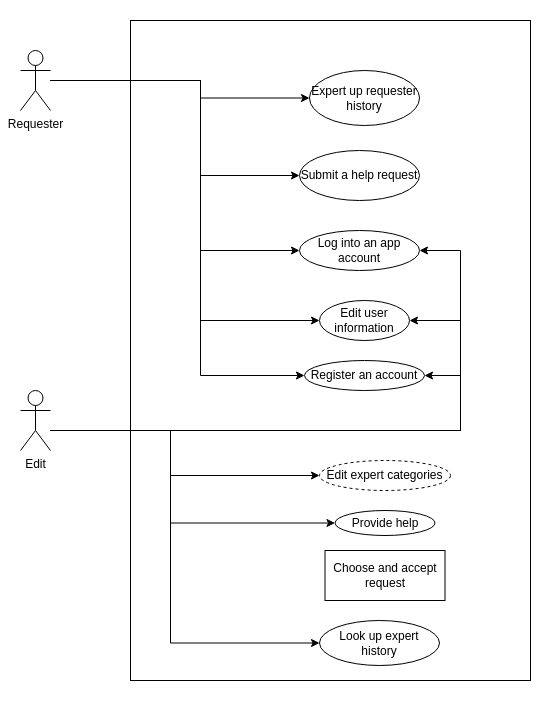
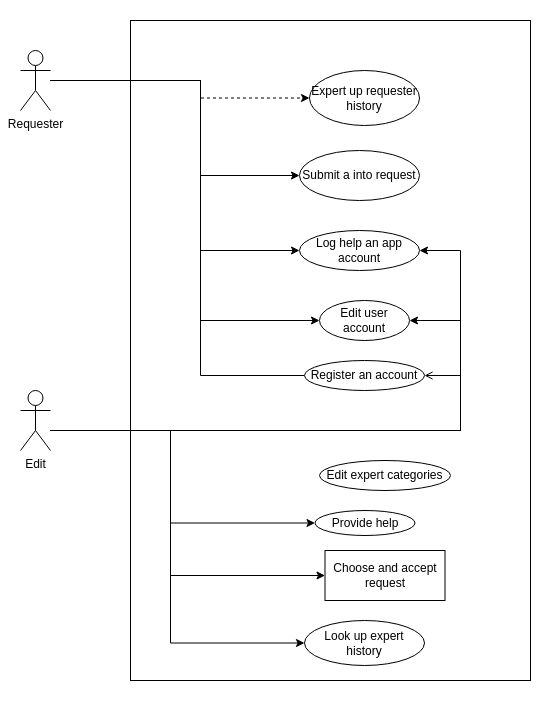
  <mxCell id="0" />
  <mxCell id="1" parent="0" />
  <mxCell id="2" value="" style="rounded=0;whiteSpace=wrap;html=1;" parent="1" vertex="1"><mxGeometry x="130" y="20" width="400" height="660" as="geometry" /></mxCell>
- <mxCell id="3" style="edgeStyle=orthogonalEdgeStyle;rounded=0;orthogonalLoop=1;jettySize=auto;html=1;entryX=0;entryY=0.5;entryDx=0;entryDy=0;" parent="1" source="8" target="23" edge="1"><mxGeometry relative="1" as="geometry"><Array as="points"><mxPoint x="200" y="80" /><mxPoint x="200" y="98" /></Array></mxGeometry></mxCell>
+ <mxCell id="3" style="edgeStyle=orthogonalEdgeStyle;rounded=0;orthogonalLoop=1;jettySize=auto;html=1;entryX=0;entryY=0.5;entryDx=0;entryDy=0;dashed=1;" parent="1" source="8" target="23" edge="1"><mxGeometry relative="1" as="geometry"><Array as="points"><mxPoint x="200" y="80" /><mxPoint x="200" y="98" /></Array></mxGeometry></mxCell>
  <mxCell id="4" style="edgeStyle=orthogonalEdgeStyle;rounded=0;orthogonalLoop=1;jettySize=auto;html=1;entryX=0;entryY=0.5;entryDx=0;entryDy=0;" parent="1" source="8" target="18" edge="1"><mxGeometry relative="1" as="geometry"><Array as="points"><mxPoint x="200" y="80" /><mxPoint x="200" y="250" /></Array></mxGeometry></mxCell>
  <mxCell id="5" style="edgeStyle=orthogonalEdgeStyle;rounded=0;orthogonalLoop=1;jettySize=auto;html=1;entryX=0;entryY=0.5;entryDx=0;entryDy=0;" parent="1" source="8" target="17" edge="1"><mxGeometry relative="1" as="geometry"><Array as="points"><mxPoint x="200" y="80" /><mxPoint x="200" y="320" /></Array></mxGeometry></mxCell>
  <mxCell id="6" style="edgeStyle=orthogonalEdgeStyle;rounded=0;orthogonalLoop=1;jettySize=auto;html=1;entryX=0;entryY=0.5;entryDx=0;entryDy=0;" parent="1" source="8" target="20" edge="1"><mxGeometry relative="1" as="geometry"><Array as="points"><mxPoint x="200" y="80" /><mxPoint x="200" y="175" /></Array></mxGeometry></mxCell>
- <mxCell id="7" style="edgeStyle=orthogonalEdgeStyle;rounded=0;orthogonalLoop=1;jettySize=auto;html=1;entryX=0;entryY=0.5;entryDx=0;entryDy=0;" parent="1" source="8" target="25" edge="1"><mxGeometry relative="1" as="geometry"><Array as="points"><mxPoint x="200" y="80" /><mxPoint x="200" y="375" /></Array></mxGeometry></mxCell>
+ <mxCell id="7" style="edgeStyle=orthogonalEdgeStyle;rounded=0;orthogonalLoop=1;jettySize=auto;html=1;entryX=0;entryY=0.5;entryDx=0;entryDy=0;endArrow=none;" parent="1" source="8" target="25" edge="1"><mxGeometry relative="1" as="geometry"><Array as="points"><mxPoint x="200" y="80" /><mxPoint x="200" y="375" /></Array></mxGeometry></mxCell>
  <mxCell id="8" value="Requester" style="shape=umlActor;verticalLabelPosition=bottom;verticalAlign=top;html=1;outlineConnect=0;" parent="1" vertex="1"><mxGeometry x="20" y="50" width="30" height="60" as="geometry" /></mxCell>
+ <mxCell id="9" style="edgeStyle=orthogonalEdgeStyle;rounded=0;orthogonalLoop=1;jettySize=auto;html=1;entryX=0;entryY=0.5;entryDx=0;entryDy=0;" parent="1" source="16" target="21" edge="1"><mxGeometry relative="1" as="geometry"><Array as="points"><mxPoint x="170" y="430" /><mxPoint x="170" y="575" /></Array></mxGeometry></mxCell>
  <mxCell id="10" style="edgeStyle=orthogonalEdgeStyle;rounded=0;orthogonalLoop=1;jettySize=auto;html=1;entryX=0;entryY=0.5;entryDx=0;entryDy=0;" parent="1" source="16" target="22" edge="1"><mxGeometry relative="1" as="geometry"><Array as="points"><mxPoint x="170" y="430" /><mxPoint x="170" y="523" /></Array></mxGeometry></mxCell>
  <mxCell id="11" style="edgeStyle=orthogonalEdgeStyle;rounded=0;orthogonalLoop=1;jettySize=auto;html=1;entryX=1;entryY=0.5;entryDx=0;entryDy=0;" parent="1" source="16" target="17" edge="1"><mxGeometry relative="1" as="geometry"><Array as="points"><mxPoint x="460" y="430" /><mxPoint x="460" y="320" /></Array></mxGeometry></mxCell>
  <mxCell id="12" style="edgeStyle=orthogonalEdgeStyle;rounded=0;orthogonalLoop=1;jettySize=auto;html=1;entryX=1;entryY=0.5;entryDx=0;entryDy=0;" parent="1" source="16" target="18" edge="1"><mxGeometry relative="1" as="geometry"><Array as="points"><mxPoint x="460" y="430" /><mxPoint x="460" y="250" /></Array></mxGeometry></mxCell>
  <mxCell id="13" style="edgeStyle=orthogonalEdgeStyle;rounded=0;orthogonalLoop=1;jettySize=auto;html=1;entryX=0;entryY=0.5;entryDx=0;entryDy=0;" parent="1" source="16" target="24" edge="1"><mxGeometry relative="1" as="geometry"><Array as="points"><mxPoint x="170" y="430" /><mxPoint x="170" y="643" /></Array></mxGeometry></mxCell>
- <mxCell id="14" style="edgeStyle=orthogonalEdgeStyle;rounded=0;orthogonalLoop=1;jettySize=auto;html=1;entryX=1;entryY=0.5;entryDx=0;entryDy=0;" parent="1" source="16" target="25" edge="1"><mxGeometry relative="1" as="geometry"><Array as="points"><mxPoint x="460" y="430" /><mxPoint x="460" y="375" /></Array></mxGeometry></mxCell>
- <mxCell id="15" style="edgeStyle=orthogonalEdgeStyle;rounded=0;orthogonalLoop=1;jettySize=auto;html=1;entryX=0;entryY=0.5;entryDx=0;entryDy=0;" parent="1" source="16" target="19" edge="1"><mxGeometry relative="1" as="geometry"><Array as="points"><mxPoint x="170" y="430" /><mxPoint x="170" y="475" /></Array></mxGeometry></mxCell>
+ <mxCell id="14" style="edgeStyle=orthogonalEdgeStyle;rounded=0;orthogonalLoop=1;jettySize=auto;html=1;entryX=1;entryY=0.5;entryDx=0;entryDy=0;endArrow=open;" parent="1" source="16" target="25" edge="1"><mxGeometry relative="1" as="geometry"><Array as="points"><mxPoint x="460" y="430" /><mxPoint x="460" y="375" /></Array></mxGeometry></mxCell>
  <mxCell id="16" value="Edit" style="shape=umlActor;verticalLabelPosition=bottom;verticalAlign=top;html=1;outlineConnect=0;" parent="1" vertex="1"><mxGeometry x="20" y="390" width="30" height="60" as="geometry" /></mxCell>
- <mxCell id="17" value="Edit user information" style="ellipse;whiteSpace=wrap;html=1;" parent="1" vertex="1"><mxGeometry x="319" y="300" width="90" height="40" as="geometry" /></mxCell>
- <mxCell id="18" value="Log into an app account" style="ellipse;whiteSpace=wrap;html=1;" parent="1" vertex="1"><mxGeometry x="299" y="230" width="120" height="40" as="geometry" /></mxCell>
- <mxCell id="19" value="Edit expert categories" style="ellipse;whiteSpace=wrap;html=1;dashed=1;" parent="1" vertex="1"><mxGeometry x="319" y="460" width="131" height="30" as="geometry" /></mxCell>
- <mxCell id="20" value="Submit a help request" style="ellipse;whiteSpace=wrap;html=1;" parent="1" vertex="1"><mxGeometry x="299" y="150" width="120" height="50" as="geometry" /></mxCell>
+ <mxCell id="17" value="Edit user account" style="ellipse;whiteSpace=wrap;html=1;" parent="1" vertex="1"><mxGeometry x="319" y="300" width="90" height="40" as="geometry" /></mxCell>
+ <mxCell id="18" value="Log help an app account" style="ellipse;whiteSpace=wrap;html=1;" parent="1" vertex="1"><mxGeometry x="299" y="230" width="120" height="40" as="geometry" /></mxCell>
+ <mxCell id="19" value="Edit expert categories" style="ellipse;whiteSpace=wrap;html=1;" parent="1" vertex="1"><mxGeometry x="319" y="460" width="131" height="30" as="geometry" /></mxCell>
+ <mxCell id="20" value="Submit a into request" style="ellipse;whiteSpace=wrap;html=1;" parent="1" vertex="1"><mxGeometry x="299" y="150" width="120" height="50" as="geometry" /></mxCell>
  <mxCell id="21" value="Choose and accept request" style="whiteSpace=wrap;html=1;rounded=0;" parent="1" vertex="1"><mxGeometry x="324.5" y="550" width="120" height="50" as="geometry" /></mxCell>
- <mxCell id="22" value="Provide help" style="ellipse;whiteSpace=wrap;html=1;" parent="1" vertex="1"><mxGeometry x="334.5" y="510" width="100" height="25" as="geometry" /></mxCell>
+ <mxCell id="22" value="Provide help" style="ellipse;whiteSpace=wrap;html=1;" parent="1" vertex="1"><mxGeometry x="314.5" y="510" width="100" height="25" as="geometry" /></mxCell>
  <mxCell id="23" value="Expert up requester history" style="ellipse;whiteSpace=wrap;html=1;" parent="1" vertex="1"><mxGeometry x="309" y="70" width="110" height="55" as="geometry" /></mxCell>
- <mxCell id="24" value="Look up expert history" style="ellipse;whiteSpace=wrap;html=1;" parent="1" vertex="1"><mxGeometry x="319" y="620" width="120" height="45" as="geometry" /></mxCell>
+ <mxCell id="24" value="Look up expert history" style="ellipse;whiteSpace=wrap;html=1;" parent="1" vertex="1"><mxGeometry x="304" y="620" width="120" height="45" as="geometry" /></mxCell>
  <mxCell id="25" value="Register an account" style="ellipse;whiteSpace=wrap;html=1;verticalAlign=middle;" parent="1" vertex="1"><mxGeometry x="304" y="360" width="120" height="30" as="geometry" /></mxCell>
